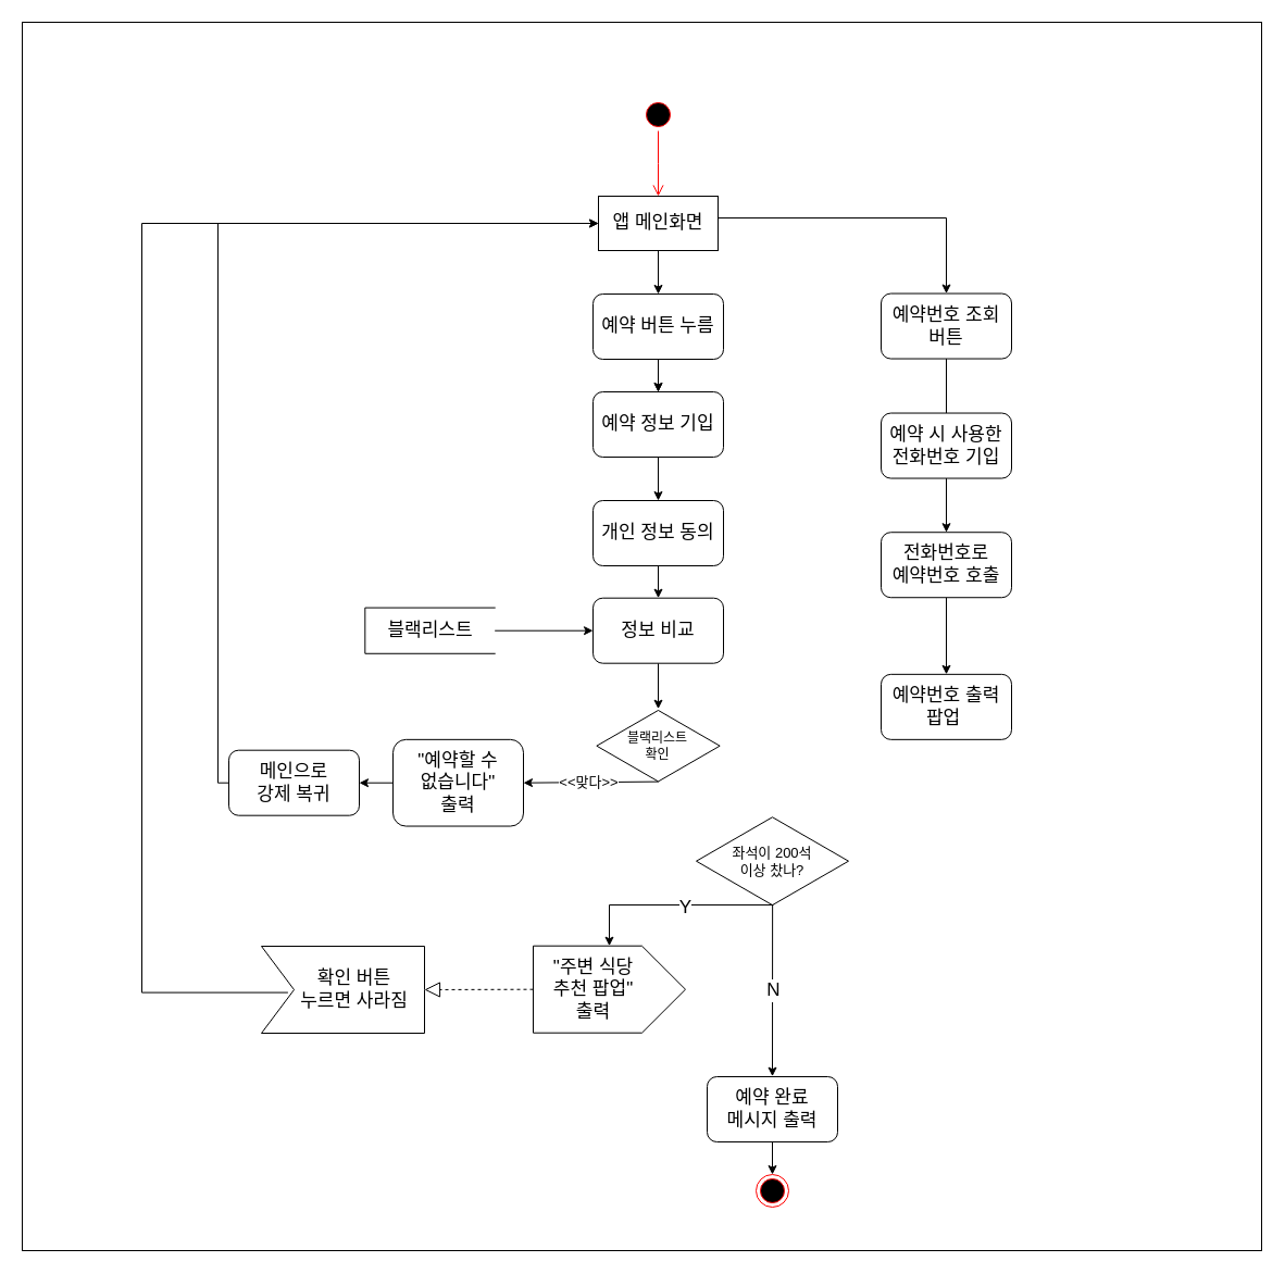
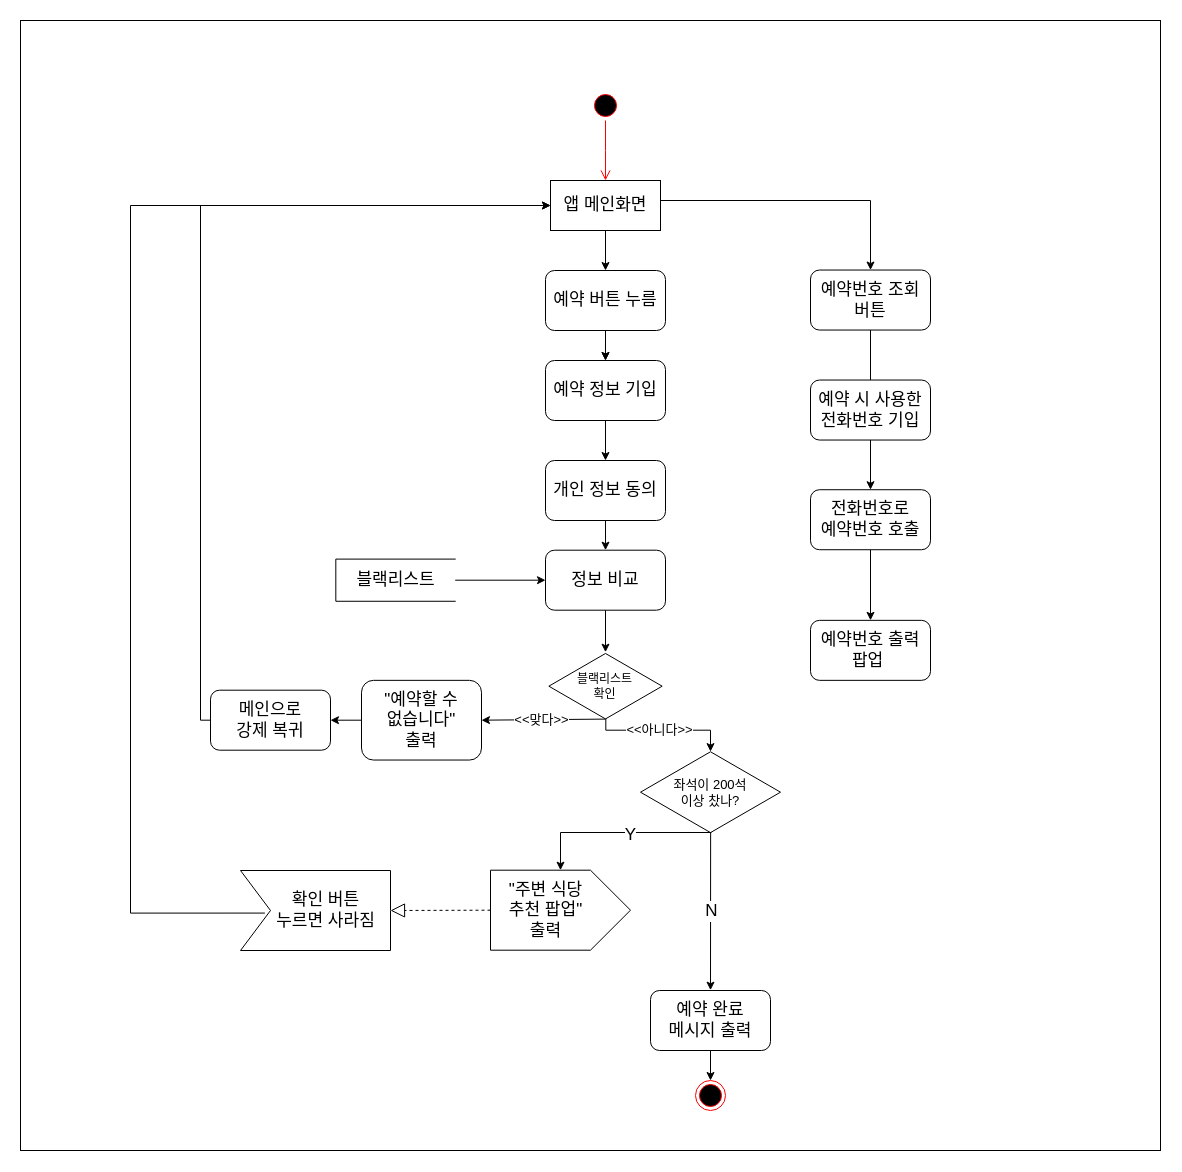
  <mxCell id="0" />
  <mxCell id="1" parent="0" />
  <mxCell id="2" value="" style="rounded=0;whiteSpace=wrap;html=1;strokeColor=default;" parent="1" vertex="1"><mxGeometry x="20" y="20" width="1140" height="1130" as="geometry" /></mxCell>
  <mxCell id="3" value="앱 메인화면" style="rounded=0;whiteSpace=wrap;html=1;fontSize=17;" parent="1" vertex="1"><mxGeometry x="550" y="180" width="110" height="50" as="geometry" /></mxCell>
  <mxCell id="4" value="" style="endArrow=classic;html=1;rounded=0;fontSize=17;entryX=0.5;entryY=0;entryDx=0;entryDy=0;exitX=0.5;exitY=1;exitDx=0;exitDy=0;" parent="1" source="3" edge="1"><mxGeometry width="50" height="50" relative="1" as="geometry"><mxPoint x="620" y="290" as="sourcePoint" /><mxPoint x="605" y="270" as="targetPoint" /></mxGeometry></mxCell>
  <mxCell id="5" value="" style="endArrow=classic;html=1;rounded=0;fontSize=17;entryX=0.5;entryY=0;entryDx=0;entryDy=0;exitX=0.5;exitY=1;exitDx=0;exitDy=0;" parent="1" target="31" edge="1"><mxGeometry width="50" height="50" relative="1" as="geometry"><mxPoint x="605" y="330" as="sourcePoint" /><mxPoint x="605" y="380" as="targetPoint" /></mxGeometry></mxCell>
  <mxCell id="6" value="" style="endArrow=classic;html=1;rounded=0;fontSize=17;entryX=0.5;entryY=0;entryDx=0;entryDy=0;exitX=0.5;exitY=1;exitDx=0;exitDy=0;" parent="1" target="32" edge="1"><mxGeometry width="50" height="50" relative="1" as="geometry"><mxPoint x="605" y="520" as="sourcePoint" /><mxPoint x="540" y="410" as="targetPoint" /></mxGeometry></mxCell>
  <mxCell id="7" value="" style="shape=partialRectangle;whiteSpace=wrap;html=1;bottom=1;right=1;left=1;top=0;fillColor=none;routingCenterX=-0.5;fontSize=17;rotation=90;" parent="1" vertex="1"><mxGeometry x="373.92" y="520" width="42.18" height="119.38" as="geometry" /></mxCell>
  <mxCell id="8" value="블랙리스트" style="text;html=1;align=center;verticalAlign=middle;resizable=0;points=[];autosize=1;strokeColor=none;fillColor=none;fontSize=17;" parent="1" vertex="1"><mxGeometry x="345" y="564.69" width="100" height="30" as="geometry" /></mxCell>
  <mxCell id="9" value="" style="endArrow=classic;html=1;rounded=0;fontSize=17;entryX=0;entryY=0.5;entryDx=0;entryDy=0;exitX=0.5;exitY=0;exitDx=0;exitDy=0;" parent="1" source="7" edge="1"><mxGeometry width="50" height="50" relative="1" as="geometry"><mxPoint x="470" y="599.69" as="sourcePoint" /><mxPoint x="545" y="579.69" as="targetPoint" /></mxGeometry></mxCell>
  <mxCell id="10" value="&lt;div style=&quot;font-size: 12px;&quot;&gt;블랙리스트&lt;/div&gt;&lt;div style=&quot;font-size: 12px;&quot;&gt;확인&lt;/div&gt;" style="html=1;whiteSpace=wrap;aspect=fixed;shape=isoRectangle;fontSize=12;align=center;" parent="1" vertex="1"><mxGeometry x="548.33" y="651.69" width="113.33" height="68" as="geometry" /></mxCell>
  <mxCell id="11" value="" style="endArrow=classic;html=1;rounded=0;fontSize=17;exitX=0.5;exitY=1;exitDx=0;exitDy=0;" parent="1" source="31" edge="1"><mxGeometry width="50" height="50" relative="1" as="geometry"><mxPoint x="605" y="470" as="sourcePoint" /><mxPoint x="604.996" y="460" as="targetPoint" /></mxGeometry></mxCell>
  <mxCell id="12" value="" style="endArrow=classic;html=1;rounded=0;fontSize=17;exitX=0.5;exitY=1;exitDx=0;exitDy=0;" parent="1" target="10" edge="1"><mxGeometry width="50" height="50" relative="1" as="geometry"><mxPoint x="605" y="609.69" as="sourcePoint" /><mxPoint x="660" y="659.69" as="targetPoint" /></mxGeometry></mxCell>
  <mxCell id="13" value="" style="endArrow=classic;html=1;rounded=0;fontSize=17;entryX=1;entryY=0.5;entryDx=0;entryDy=0;exitX=0;exitY=0.5;exitDx=0;exitDy=0;" parent="1" edge="1"><mxGeometry width="50" height="50" relative="1" as="geometry"><mxPoint x="390" y="719.69" as="sourcePoint" /><mxPoint x="330" y="719.69" as="targetPoint" /></mxGeometry></mxCell>
  <mxCell id="14" value="" style="endArrow=classic;html=1;rounded=0;fontSize=17;exitX=0;exitY=0.5;exitDx=0;exitDy=0;entryX=0;entryY=0.5;entryDx=0;entryDy=0;edgeStyle=orthogonalEdgeStyle;" parent="1" source="34" target="3" edge="1"><mxGeometry width="50" height="50" relative="1" as="geometry"><mxPoint x="100" y="600" as="sourcePoint" /><mxPoint x="150" y="550" as="targetPoint" /></mxGeometry></mxCell>
  <mxCell id="15" value="좌석이 200석&lt;br style=&quot;font-size: 13px;&quot;&gt;이상 찼나?" style="html=1;whiteSpace=wrap;aspect=fixed;shape=isoRectangle;fontSize=13;" parent="1" vertex="1"><mxGeometry x="640" y="749.69" width="140" height="84" as="geometry" /></mxCell>
  <mxCell id="16" value="" style="endArrow=classic;html=1;rounded=0;fontSize=17;entryX=1;entryY=0.5;entryDx=0;entryDy=0;exitX=0.502;exitY=0.984;exitDx=0;exitDy=0;exitPerimeter=0;" parent="1" target="33" edge="1"><mxGeometry width="50" height="50" relative="1" as="geometry"><mxPoint x="605.222" y="718.602" as="sourcePoint" /><mxPoint x="480" y="719.69" as="targetPoint" /></mxGeometry></mxCell>
  <mxCell id="17" value="&amp;lt;&amp;lt;맞다&amp;gt;&amp;gt;" style="edgeLabel;html=1;align=center;verticalAlign=middle;resizable=0;points=[];fontSize=13;" parent="16" vertex="1" connectable="0"><mxGeometry x="-0.166" relative="1" as="geometry"><mxPoint x="-13" y="-1" as="offset" /></mxGeometry></mxCell>
+ <mxCell id="18" value="" style="endArrow=classic;html=1;rounded=0;fontSize=17;exitX=0.503;exitY=0.978;exitDx=0;exitDy=0;exitPerimeter=0;edgeStyle=orthogonalEdgeStyle;entryX=0.5;entryY=0.017;entryDx=0;entryDy=0;entryPerimeter=0;" parent="1" source="10" target="15" edge="1"><mxGeometry width="50" height="50" relative="1" as="geometry"><mxPoint x="663.33" y="739.69" as="sourcePoint" /><mxPoint x="713.33" y="689.69" as="targetPoint" /><Array as="points"><mxPoint x="605" y="729.69" /><mxPoint x="710" y="729.69" /></Array></mxGeometry></mxCell>
+ <mxCell id="19" value="&amp;lt;&amp;lt;아니다&amp;gt;&amp;gt;" style="edgeLabel;html=1;align=center;verticalAlign=middle;resizable=0;points=[];fontSize=13;" parent="18" vertex="1" connectable="0"><mxGeometry x="-0.243" relative="1" as="geometry"><mxPoint x="13" y="-1" as="offset" /></mxGeometry></mxCell>
  <mxCell id="20" value="" style="shape=offPageConnector;whiteSpace=wrap;html=1;fontSize=13;rotation=-90;size=0.286;" parent="1" vertex="1"><mxGeometry x="520" y="839.69" width="80" height="140" as="geometry" /></mxCell>
  <mxCell id="21" value="&quot;주변 식당&lt;br style=&quot;font-size: 17px;&quot;&gt;추천 팝업&quot;&lt;br style=&quot;font-size: 17px;&quot;&gt;출력" style="text;html=1;align=center;verticalAlign=middle;resizable=0;points=[];autosize=1;strokeColor=none;fillColor=none;fontSize=17;" parent="1" vertex="1"><mxGeometry x="500" y="874.69" width="90" height="70" as="geometry" /></mxCell>
  <mxCell id="22" value="" style="edgeStyle=orthogonalEdgeStyle;elbow=horizontal;endArrow=classic;html=1;rounded=0;fontSize=17;exitX=0.506;exitY=0.98;exitDx=0;exitDy=0;exitPerimeter=0;entryX=1;entryY=0.5;entryDx=0;entryDy=0;" parent="1" source="15" target="20" edge="1"><mxGeometry width="50" height="50" relative="1" as="geometry"><mxPoint x="500" y="829.69" as="sourcePoint" /><mxPoint x="540" y="849.69" as="targetPoint" /></mxGeometry></mxCell>
  <mxCell id="23" value="Y" style="edgeLabel;html=1;align=center;verticalAlign=middle;resizable=0;points=[];fontSize=17;" parent="22" vertex="1" connectable="0"><mxGeometry x="-0.074" relative="1" as="geometry"><mxPoint x="6" y="2" as="offset" /></mxGeometry></mxCell>
  <mxCell id="24" value="" style="endArrow=classic;html=1;rounded=0;fontSize=17;entryX=0.5;entryY=0;entryDx=0;entryDy=0;exitX=0.501;exitY=0.98;exitDx=0;exitDy=0;exitPerimeter=0;" parent="1" source="15" edge="1"><mxGeometry width="50" height="50" relative="1" as="geometry"><mxPoint x="720" y="839.69" as="sourcePoint" /><mxPoint x="710" y="989.69" as="targetPoint" /></mxGeometry></mxCell>
  <mxCell id="25" value="N" style="edgeLabel;html=1;align=center;verticalAlign=middle;resizable=0;points=[];fontSize=17;" parent="24" vertex="1" connectable="0"><mxGeometry x="-0.126" y="1" relative="1" as="geometry"><mxPoint x="-1" y="9" as="offset" /></mxGeometry></mxCell>
  <mxCell id="26" value="" style="html=1;shadow=0;dashed=0;align=center;verticalAlign=middle;shape=mxgraph.arrows2.arrow;dy=0;dx=0;notch=30;fontSize=17;" parent="1" vertex="1"><mxGeometry x="240" y="870" width="150" height="80" as="geometry" /></mxCell>
  <mxCell id="27" value="확인 버튼&lt;br&gt;누르면 사라짐" style="text;html=1;align=center;verticalAlign=middle;resizable=0;points=[];autosize=1;strokeColor=none;fillColor=none;fontSize=17;" parent="1" vertex="1"><mxGeometry x="265" y="884.69" width="120" height="50" as="geometry" /></mxCell>
  <mxCell id="28" value="" style="endArrow=block;dashed=1;endFill=0;endSize=12;html=1;rounded=0;fontSize=17;exitX=0.5;exitY=0;exitDx=0;exitDy=0;entryX=1;entryY=0.5;entryDx=0;entryDy=0;entryPerimeter=0;" parent="1" source="20" target="26" edge="1"><mxGeometry width="160" relative="1" as="geometry"><mxPoint x="330" y="1010" as="sourcePoint" /><mxPoint x="490" y="1010" as="targetPoint" /></mxGeometry></mxCell>
  <mxCell id="29" value="" style="edgeStyle=orthogonalEdgeStyle;rounded=0;orthogonalLoop=1;jettySize=auto;html=1;fontSize=17;entryX=0.5;entryY=0;entryDx=0;entryDy=0;" parent="1" source="30" target="31" edge="1"><mxGeometry relative="1" as="geometry" /></mxCell>
  <mxCell id="30" value="&lt;font style=&quot;font-size: 17px&quot;&gt;예약 버튼 누름&lt;/font&gt;" style="rounded=1;whiteSpace=wrap;html=1;labelBackgroundColor=#ffffff;" parent="1" vertex="1"><mxGeometry x="544.99" y="270" width="120" height="60" as="geometry" /></mxCell>
  <mxCell id="31" value="&lt;font style=&quot;font-size: 17px&quot;&gt;예약 정보 기입&lt;/font&gt;" style="rounded=1;whiteSpace=wrap;html=1;labelBackgroundColor=#ffffff;fontSize=15;" parent="1" vertex="1"><mxGeometry x="544.99" y="360" width="120" height="60" as="geometry" /></mxCell>
  <mxCell id="32" value="정보 비교" style="rounded=1;whiteSpace=wrap;html=1;labelBackgroundColor=#ffffff;fontSize=17;" parent="1" vertex="1"><mxGeometry x="545" y="549.69" width="120" height="60" as="geometry" /></mxCell>
  <mxCell id="33" value="&quot;예약할 수 &lt;br&gt;없습니다&quot; &lt;br&gt;출력" style="rounded=1;whiteSpace=wrap;html=1;labelBackgroundColor=#ffffff;fontSize=17;" parent="1" vertex="1"><mxGeometry x="361" y="679.85" width="120" height="79.69" as="geometry" /></mxCell>
  <mxCell id="34" value="메인으로&lt;br&gt;강제 복귀" style="rounded=1;whiteSpace=wrap;html=1;labelBackgroundColor=#ffffff;fontSize=17;" parent="1" vertex="1"><mxGeometry x="210" y="689.69" width="120" height="60" as="geometry" /></mxCell>
  <mxCell id="35" value="개인 정보 동의" style="rounded=1;whiteSpace=wrap;html=1;labelBackgroundColor=#ffffff;fontSize=17;" parent="1" vertex="1"><mxGeometry x="545" y="460" width="120" height="60" as="geometry" /></mxCell>
  <mxCell id="36" value="" style="ellipse;html=1;shape=startState;fillColor=#000000;strokeColor=#ff0000;labelBackgroundColor=#ffffff;fontSize=17;" parent="1" vertex="1"><mxGeometry x="590" y="90" width="30" height="30" as="geometry" /></mxCell>
  <mxCell id="37" value="" style="edgeStyle=orthogonalEdgeStyle;html=1;verticalAlign=bottom;endArrow=open;endSize=8;strokeColor=#ff0000;rounded=0;fontSize=17;" parent="1" source="36" edge="1"><mxGeometry relative="1" as="geometry"><mxPoint x="605" y="180" as="targetPoint" /></mxGeometry></mxCell>
  <mxCell id="38" value="" style="ellipse;html=1;shape=endState;fillColor=#000000;strokeColor=#ff0000;labelBackgroundColor=#ffffff;fontSize=17;" parent="1" vertex="1"><mxGeometry x="695" y="1080" width="30" height="30" as="geometry" /></mxCell>
  <mxCell id="39" value="" style="endArrow=classic;html=1;rounded=0;fontSize=17;exitX=0.5;exitY=1;exitDx=0;exitDy=0;entryX=0.5;entryY=0;entryDx=0;entryDy=0;" parent="1" target="38" edge="1"><mxGeometry width="50" height="50" relative="1" as="geometry"><mxPoint x="710" y="1049.69" as="sourcePoint" /><mxPoint x="614.997" y="661.69" as="targetPoint" /></mxGeometry></mxCell>
  <mxCell id="40" value="" style="endArrow=classic;html=1;rounded=0;fontSize=17;exitX=-0.005;exitY=0.558;exitDx=0;exitDy=0;entryX=0;entryY=0.5;entryDx=0;entryDy=0;edgeStyle=orthogonalEdgeStyle;exitPerimeter=0;" parent="1" source="27" target="3" edge="1"><mxGeometry width="50" height="50" relative="1" as="geometry"><mxPoint x="220" y="729.69" as="sourcePoint" /><mxPoint x="560" y="215" as="targetPoint" /><Array as="points"><mxPoint x="130" y="913" /><mxPoint x="130" y="205" /></Array></mxGeometry></mxCell>
  <mxCell id="41" value="예약 완료&lt;br&gt;메시지 출력" style="rounded=1;whiteSpace=wrap;html=1;labelBackgroundColor=#ffffff;fontSize=17;" parent="1" vertex="1"><mxGeometry x="650" y="990" width="120" height="60" as="geometry" /></mxCell>
  <mxCell id="42" value="" style="edgeStyle=orthogonalEdgeStyle;rounded=0;orthogonalLoop=1;jettySize=auto;html=1;endArrow=none;" edge="1" parent="1" source="43" target="45"><mxGeometry relative="1" as="geometry" /></mxCell>
  <mxCell id="43" value="예약번호 조회&lt;br&gt;버튼" style="whiteSpace=wrap;html=1;fontSize=17;rounded=1;" vertex="1" parent="1"><mxGeometry x="810" y="269.54" width="120" height="60" as="geometry" /></mxCell>
  <mxCell id="44" value="" style="edgeStyle=orthogonalEdgeStyle;rounded=0;orthogonalLoop=1;jettySize=auto;html=1;" edge="1" parent="1" source="45" target="47"><mxGeometry relative="1" as="geometry" /></mxCell>
  <mxCell id="45" value="예약 시 사용한 전화번호 기입" style="whiteSpace=wrap;html=1;fontSize=17;rounded=1;" vertex="1" parent="1"><mxGeometry x="810" y="379.54" width="120" height="60" as="geometry" /></mxCell>
  <mxCell id="46" value="" style="edgeStyle=orthogonalEdgeStyle;rounded=0;orthogonalLoop=1;jettySize=auto;html=1;" edge="1" parent="1" source="47" target="48"><mxGeometry relative="1" as="geometry" /></mxCell>
  <mxCell id="47" value="전화번호로 &lt;br&gt;예약번호 호출" style="whiteSpace=wrap;html=1;fontSize=17;rounded=1;" vertex="1" parent="1"><mxGeometry x="810" y="489.23" width="120" height="60" as="geometry" /></mxCell>
  <mxCell id="48" value="예약번호 출력 팝업&amp;nbsp;" style="whiteSpace=wrap;html=1;fontSize=17;rounded=1;" vertex="1" parent="1"><mxGeometry x="810" y="619.85" width="120" height="60" as="geometry" /></mxCell>
  <mxCell id="49" value="" style="endArrow=classic;html=1;rounded=0;" edge="1" parent="1" target="43"><mxGeometry width="50" height="50" relative="1" as="geometry"><mxPoint x="660" y="200" as="sourcePoint" /><mxPoint x="900" y="205" as="targetPoint" /><Array as="points"><mxPoint x="870" y="200" /></Array></mxGeometry></mxCell>
